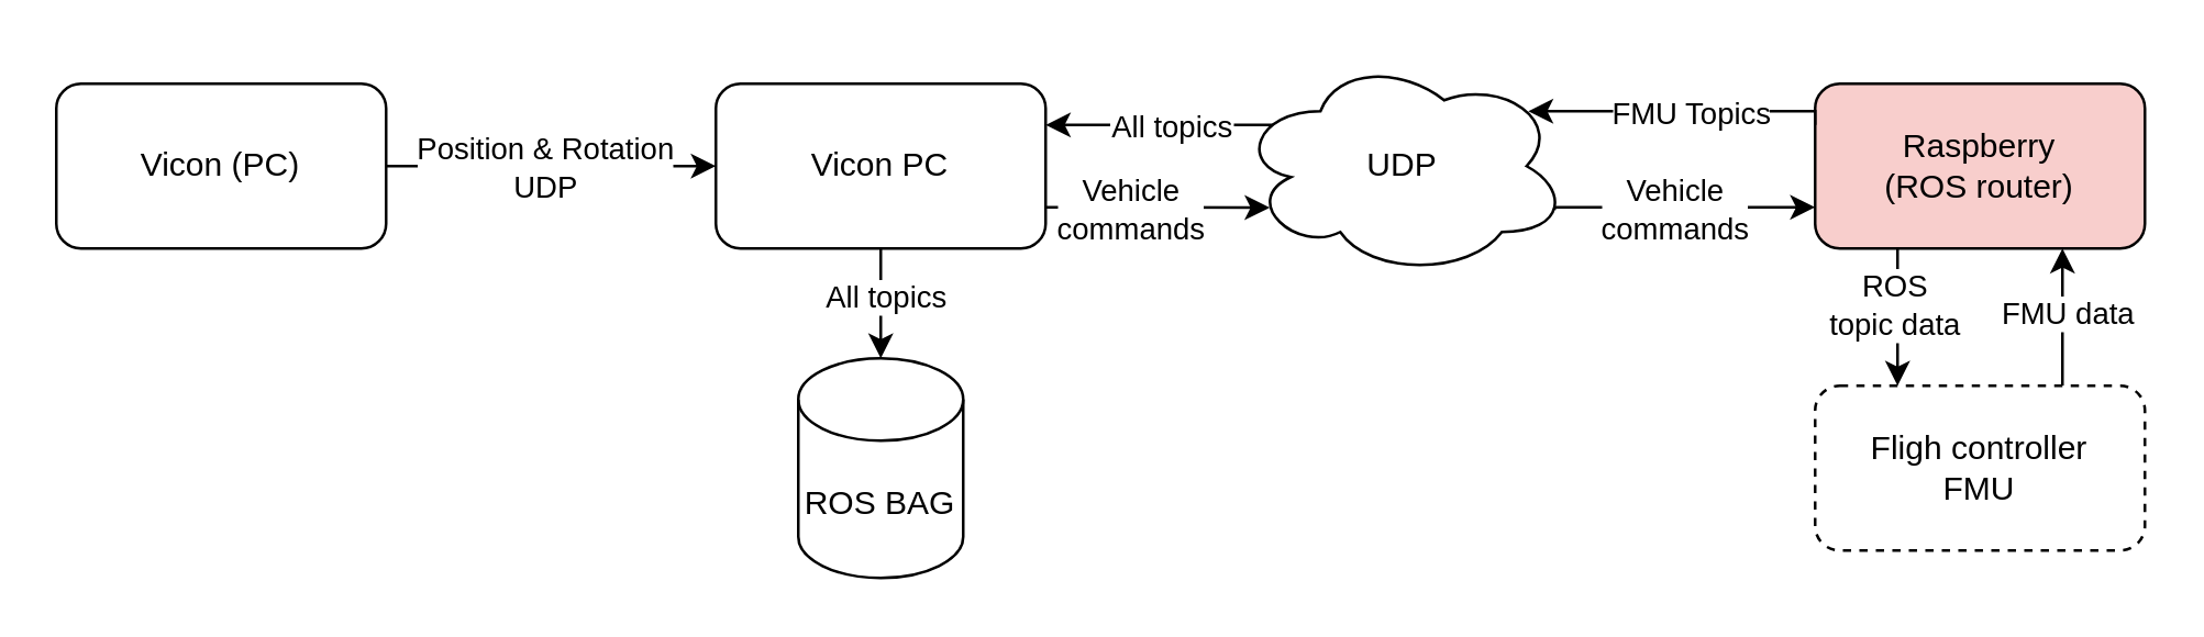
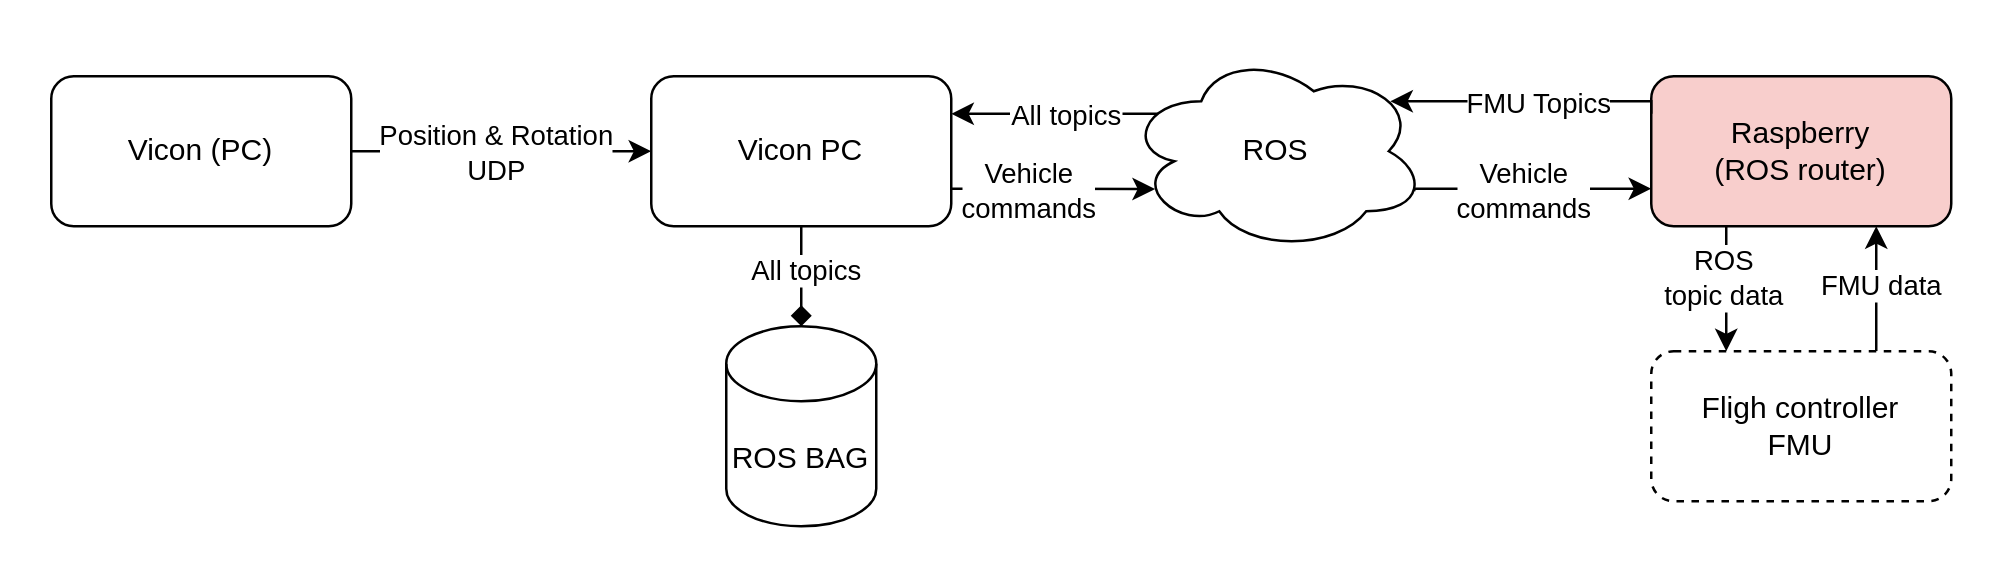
  <mxCell id="0" />
  <mxCell id="1" parent="0" />
  <mxCell id="2" value="" style="edgeStyle=orthogonalEdgeStyle;rounded=0;orthogonalLoop=1;jettySize=auto;html=1;" parent="1" source="4" target="5" edge="1"><mxGeometry relative="1" as="geometry" /></mxCell>
  <mxCell id="3" value="Position &amp;amp; Rotation&lt;br&gt;UDP" style="edgeLabel;html=1;align=center;verticalAlign=middle;resizable=0;points=[];" parent="2" vertex="1" connectable="0"><mxGeometry x="-0.225" y="2" relative="1" as="geometry"><mxPoint x="10" y="2" as="offset" /></mxGeometry></mxCell>
  <mxCell id="4" value="Vicon (PC)" style="rounded=1;whiteSpace=wrap;html=1;" parent="1" vertex="1"><mxGeometry x="20" y="30" width="120" height="60" as="geometry" /></mxCell>
  <mxCell id="5" value="Vicon PC" style="rounded=1;whiteSpace=wrap;html=1;" parent="1" vertex="1"><mxGeometry x="260" y="30" width="120" height="60" as="geometry" /></mxCell>
  <mxCell id="6" value="ROS BAG" style="shape=cylinder3;whiteSpace=wrap;html=1;boundedLbl=1;backgroundOutline=1;size=15;" parent="1" vertex="1"><mxGeometry x="290" y="130" width="60" height="80" as="geometry" /></mxCell>
- <mxCell id="7" style="edgeStyle=orthogonalEdgeStyle;rounded=0;orthogonalLoop=1;jettySize=auto;html=1;exitX=0.5;exitY=1;exitDx=0;exitDy=0;entryX=0.5;entryY=0;entryDx=0;entryDy=0;entryPerimeter=0;" parent="1" source="5" target="6" edge="1"><mxGeometry relative="1" as="geometry" /></mxCell>
+ <mxCell id="7" style="edgeStyle=orthogonalEdgeStyle;rounded=0;orthogonalLoop=1;jettySize=auto;html=1;exitX=0.5;exitY=1;exitDx=0;exitDy=0;entryX=0.5;entryY=0;entryDx=0;entryDy=0;entryPerimeter=0;endArrow=diamond;" parent="1" source="5" target="6" edge="1"><mxGeometry relative="1" as="geometry" /></mxCell>
  <mxCell id="8" value="All topics" style="edgeLabel;html=1;align=center;verticalAlign=middle;resizable=0;points=[];" parent="7" vertex="1" connectable="0"><mxGeometry x="-0.15" y="1" relative="1" as="geometry"><mxPoint as="offset" /></mxGeometry></mxCell>
  <mxCell id="9" style="edgeStyle=orthogonalEdgeStyle;rounded=0;orthogonalLoop=1;jettySize=auto;html=1;exitX=0.96;exitY=0.7;exitDx=0;exitDy=0;exitPerimeter=0;entryX=0;entryY=0.75;entryDx=0;entryDy=0;" parent="1" source="13" target="16" edge="1"><mxGeometry relative="1" as="geometry"><Array as="points"><mxPoint x="565" y="75" /></Array></mxGeometry></mxCell>
  <mxCell id="10" value="Vehicle &lt;br&gt;commands" style="edgeLabel;html=1;align=center;verticalAlign=middle;resizable=0;points=[];" parent="9" vertex="1" connectable="0"><mxGeometry x="0.162" relative="1" as="geometry"><mxPoint x="-12" as="offset" /></mxGeometry></mxCell>
  <mxCell id="11" style="edgeStyle=orthogonalEdgeStyle;rounded=0;orthogonalLoop=1;jettySize=auto;html=1;exitX=0.25;exitY=0.25;exitDx=0;exitDy=0;exitPerimeter=0;entryX=1;entryY=0.25;entryDx=0;entryDy=0;" parent="1" source="13" target="5" edge="1"><mxGeometry relative="1" as="geometry"><Array as="points"><mxPoint x="480" y="45" /></Array></mxGeometry></mxCell>
  <mxCell id="12" value="All topics" style="edgeLabel;html=1;align=center;verticalAlign=middle;resizable=0;points=[];" parent="11" vertex="1" connectable="0"><mxGeometry x="0.067" relative="1" as="geometry"><mxPoint x="-4" as="offset" /></mxGeometry></mxCell>
- <mxCell id="13" value="UDP" style="ellipse;shape=cloud;whiteSpace=wrap;html=1;" parent="1" vertex="1"><mxGeometry x="450" y="20" width="120" height="80" as="geometry" /></mxCell>
+ <mxCell id="13" value="ROS" style="ellipse;shape=cloud;whiteSpace=wrap;html=1;" parent="1" vertex="1"><mxGeometry x="450" y="20" width="120" height="80" as="geometry" /></mxCell>
  <mxCell id="14" style="edgeStyle=orthogonalEdgeStyle;rounded=0;orthogonalLoop=1;jettySize=auto;html=1;exitX=0.25;exitY=1;exitDx=0;exitDy=0;entryX=0.25;entryY=0;entryDx=0;entryDy=0;" parent="1" source="16" target="19" edge="1"><mxGeometry relative="1" as="geometry" /></mxCell>
  <mxCell id="15" value="ROS &lt;br&gt;topic data" style="edgeLabel;html=1;align=center;verticalAlign=middle;resizable=0;points=[];" parent="14" vertex="1" connectable="0"><mxGeometry x="-0.36" y="-2" relative="1" as="geometry"><mxPoint y="4" as="offset" /></mxGeometry></mxCell>
  <mxCell id="16" value="Raspberry&lt;br&gt;(ROS router)" style="rounded=1;whiteSpace=wrap;html=1;fillColor=#f8cecc;" parent="1" vertex="1"><mxGeometry x="660" y="30" width="120" height="60" as="geometry" /></mxCell>
  <mxCell id="17" style="edgeStyle=orthogonalEdgeStyle;rounded=0;orthogonalLoop=1;jettySize=auto;html=1;exitX=0.75;exitY=0;exitDx=0;exitDy=0;entryX=0.75;entryY=1;entryDx=0;entryDy=0;" parent="1" source="19" target="16" edge="1"><mxGeometry relative="1" as="geometry" /></mxCell>
  <mxCell id="18" value="FMU data" style="edgeLabel;html=1;align=center;verticalAlign=middle;resizable=0;points=[];" parent="17" vertex="1" connectable="0"><mxGeometry x="0.08" y="-1" relative="1" as="geometry"><mxPoint as="offset" /></mxGeometry></mxCell>
  <mxCell id="19" value="Fligh controller&lt;br&gt;FMU" style="rounded=1;whiteSpace=wrap;html=1;dashed=1;" parent="1" vertex="1"><mxGeometry x="660" y="140" width="120" height="60" as="geometry" /></mxCell>
  <mxCell id="20" style="edgeStyle=orthogonalEdgeStyle;rounded=0;orthogonalLoop=1;jettySize=auto;html=1;exitX=0;exitY=0.25;exitDx=0;exitDy=0;entryX=0.88;entryY=0.25;entryDx=0;entryDy=0;entryPerimeter=0;" parent="1" source="16" target="13" edge="1"><mxGeometry relative="1" as="geometry"><Array as="points"><mxPoint x="660" y="40" /></Array></mxGeometry></mxCell>
  <mxCell id="21" value="FMU Topics" style="edgeLabel;html=1;align=center;verticalAlign=middle;resizable=0;points=[];" parent="20" vertex="1" connectable="0"><mxGeometry x="-0.069" y="1" relative="1" as="geometry"><mxPoint y="-1" as="offset" /></mxGeometry></mxCell>
  <mxCell id="22" style="edgeStyle=orthogonalEdgeStyle;rounded=0;orthogonalLoop=1;jettySize=auto;html=1;exitX=1;exitY=0.75;exitDx=0;exitDy=0;entryX=0.096;entryY=0.689;entryDx=0;entryDy=0;entryPerimeter=0;" parent="1" source="5" target="13" edge="1"><mxGeometry relative="1" as="geometry" /></mxCell>
  <mxCell id="23" value="Vehicle &lt;br&gt;commands" style="edgeLabel;html=1;align=center;verticalAlign=middle;resizable=0;points=[];" parent="22" vertex="1" connectable="0"><mxGeometry x="-0.14" y="-4" relative="1" as="geometry"><mxPoint x="-4" y="-4" as="offset" /></mxGeometry></mxCell>
